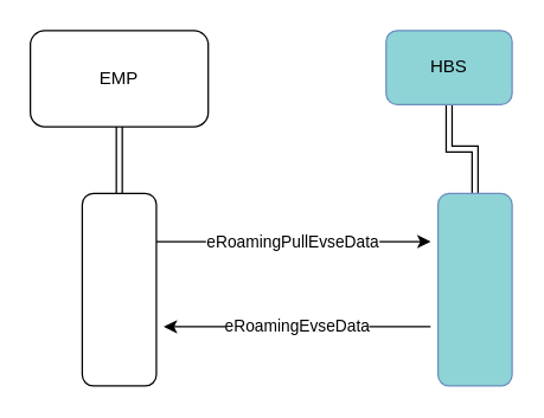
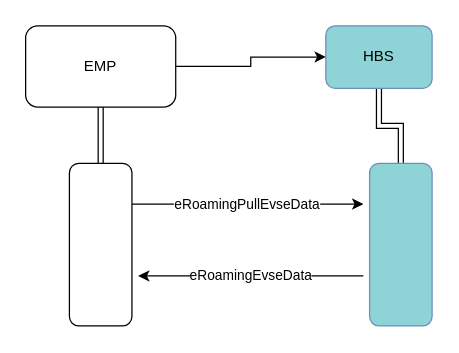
  <mxCell id="0" />
  <mxCell id="1" parent="0" />
  <mxCell id="2" value="" style="edgeStyle=orthogonalEdgeStyle;rounded=0;orthogonalLoop=1;jettySize=auto;html=1;shape=link;strokeColor=default;" parent="1" source="3" target="7" edge="1"><mxGeometry relative="1" as="geometry" /></mxCell>
  <mxCell id="3" value="HBS" style="rounded=1;whiteSpace=wrap;html=1;fontSize=12;glass=0;strokeWidth=1;shadow=0;fillColor=#8ed3d5;strokeColor=#6c8ebf;" parent="1" vertex="1"><mxGeometry x="260" y="20" width="85" height="50" as="geometry" /></mxCell>
  <mxCell id="4" value="" style="edgeStyle=orthogonalEdgeStyle;rounded=0;orthogonalLoop=1;jettySize=auto;html=1;shape=link;" parent="1" source="5" target="9" edge="1"><mxGeometry relative="1" as="geometry" /></mxCell>
  <mxCell id="5" value="EMP" style="rounded=1;whiteSpace=wrap;html=1;fontSize=12;glass=0;strokeWidth=1;shadow=0;" parent="1" vertex="1"><mxGeometry x="20" y="20" width="120" height="65" as="geometry" /></mxCell>
+ <mxCell id="6" style="edgeStyle=orthogonalEdgeStyle;rounded=0;orthogonalLoop=1;jettySize=auto;html=1;entryX=0;entryY=0.5;entryDx=0;entryDy=0;" parent="1" source="5" target="3" edge="1"><mxGeometry relative="1" as="geometry" /></mxCell>
  <mxCell id="7" value="" style="rounded=1;whiteSpace=wrap;html=1;glass=0;strokeWidth=1;shadow=0;fillColor=#8ed3d5;strokeColor=#6c8ebf;" parent="1" vertex="1"><mxGeometry x="295" y="130" width="50" height="130" as="geometry" /></mxCell>
  <mxCell id="8" value="eRoamingPullEvseData" style="edgeStyle=orthogonalEdgeStyle;rounded=0;orthogonalLoop=1;jettySize=auto;html=1;exitX=1;exitY=0.25;exitDx=0;exitDy=0;" parent="1" source="9" edge="1"><mxGeometry relative="1" as="geometry"><mxPoint x="290" y="162.571" as="targetPoint" /></mxGeometry></mxCell>
  <mxCell id="9" value="" style="rounded=1;whiteSpace=wrap;html=1;glass=0;strokeWidth=1;shadow=0;" parent="1" vertex="1"><mxGeometry x="55" y="130" width="50" height="130" as="geometry" /></mxCell>
  <mxCell id="10" value="eRoamingEvseData" style="edgeStyle=orthogonalEdgeStyle;rounded=0;orthogonalLoop=1;jettySize=auto;html=1;" parent="1" edge="1"><mxGeometry relative="1" as="geometry"><mxPoint x="110" y="220" as="targetPoint" /><mxPoint x="290" y="220" as="sourcePoint" /><mxPoint as="offset" /></mxGeometry></mxCell>
